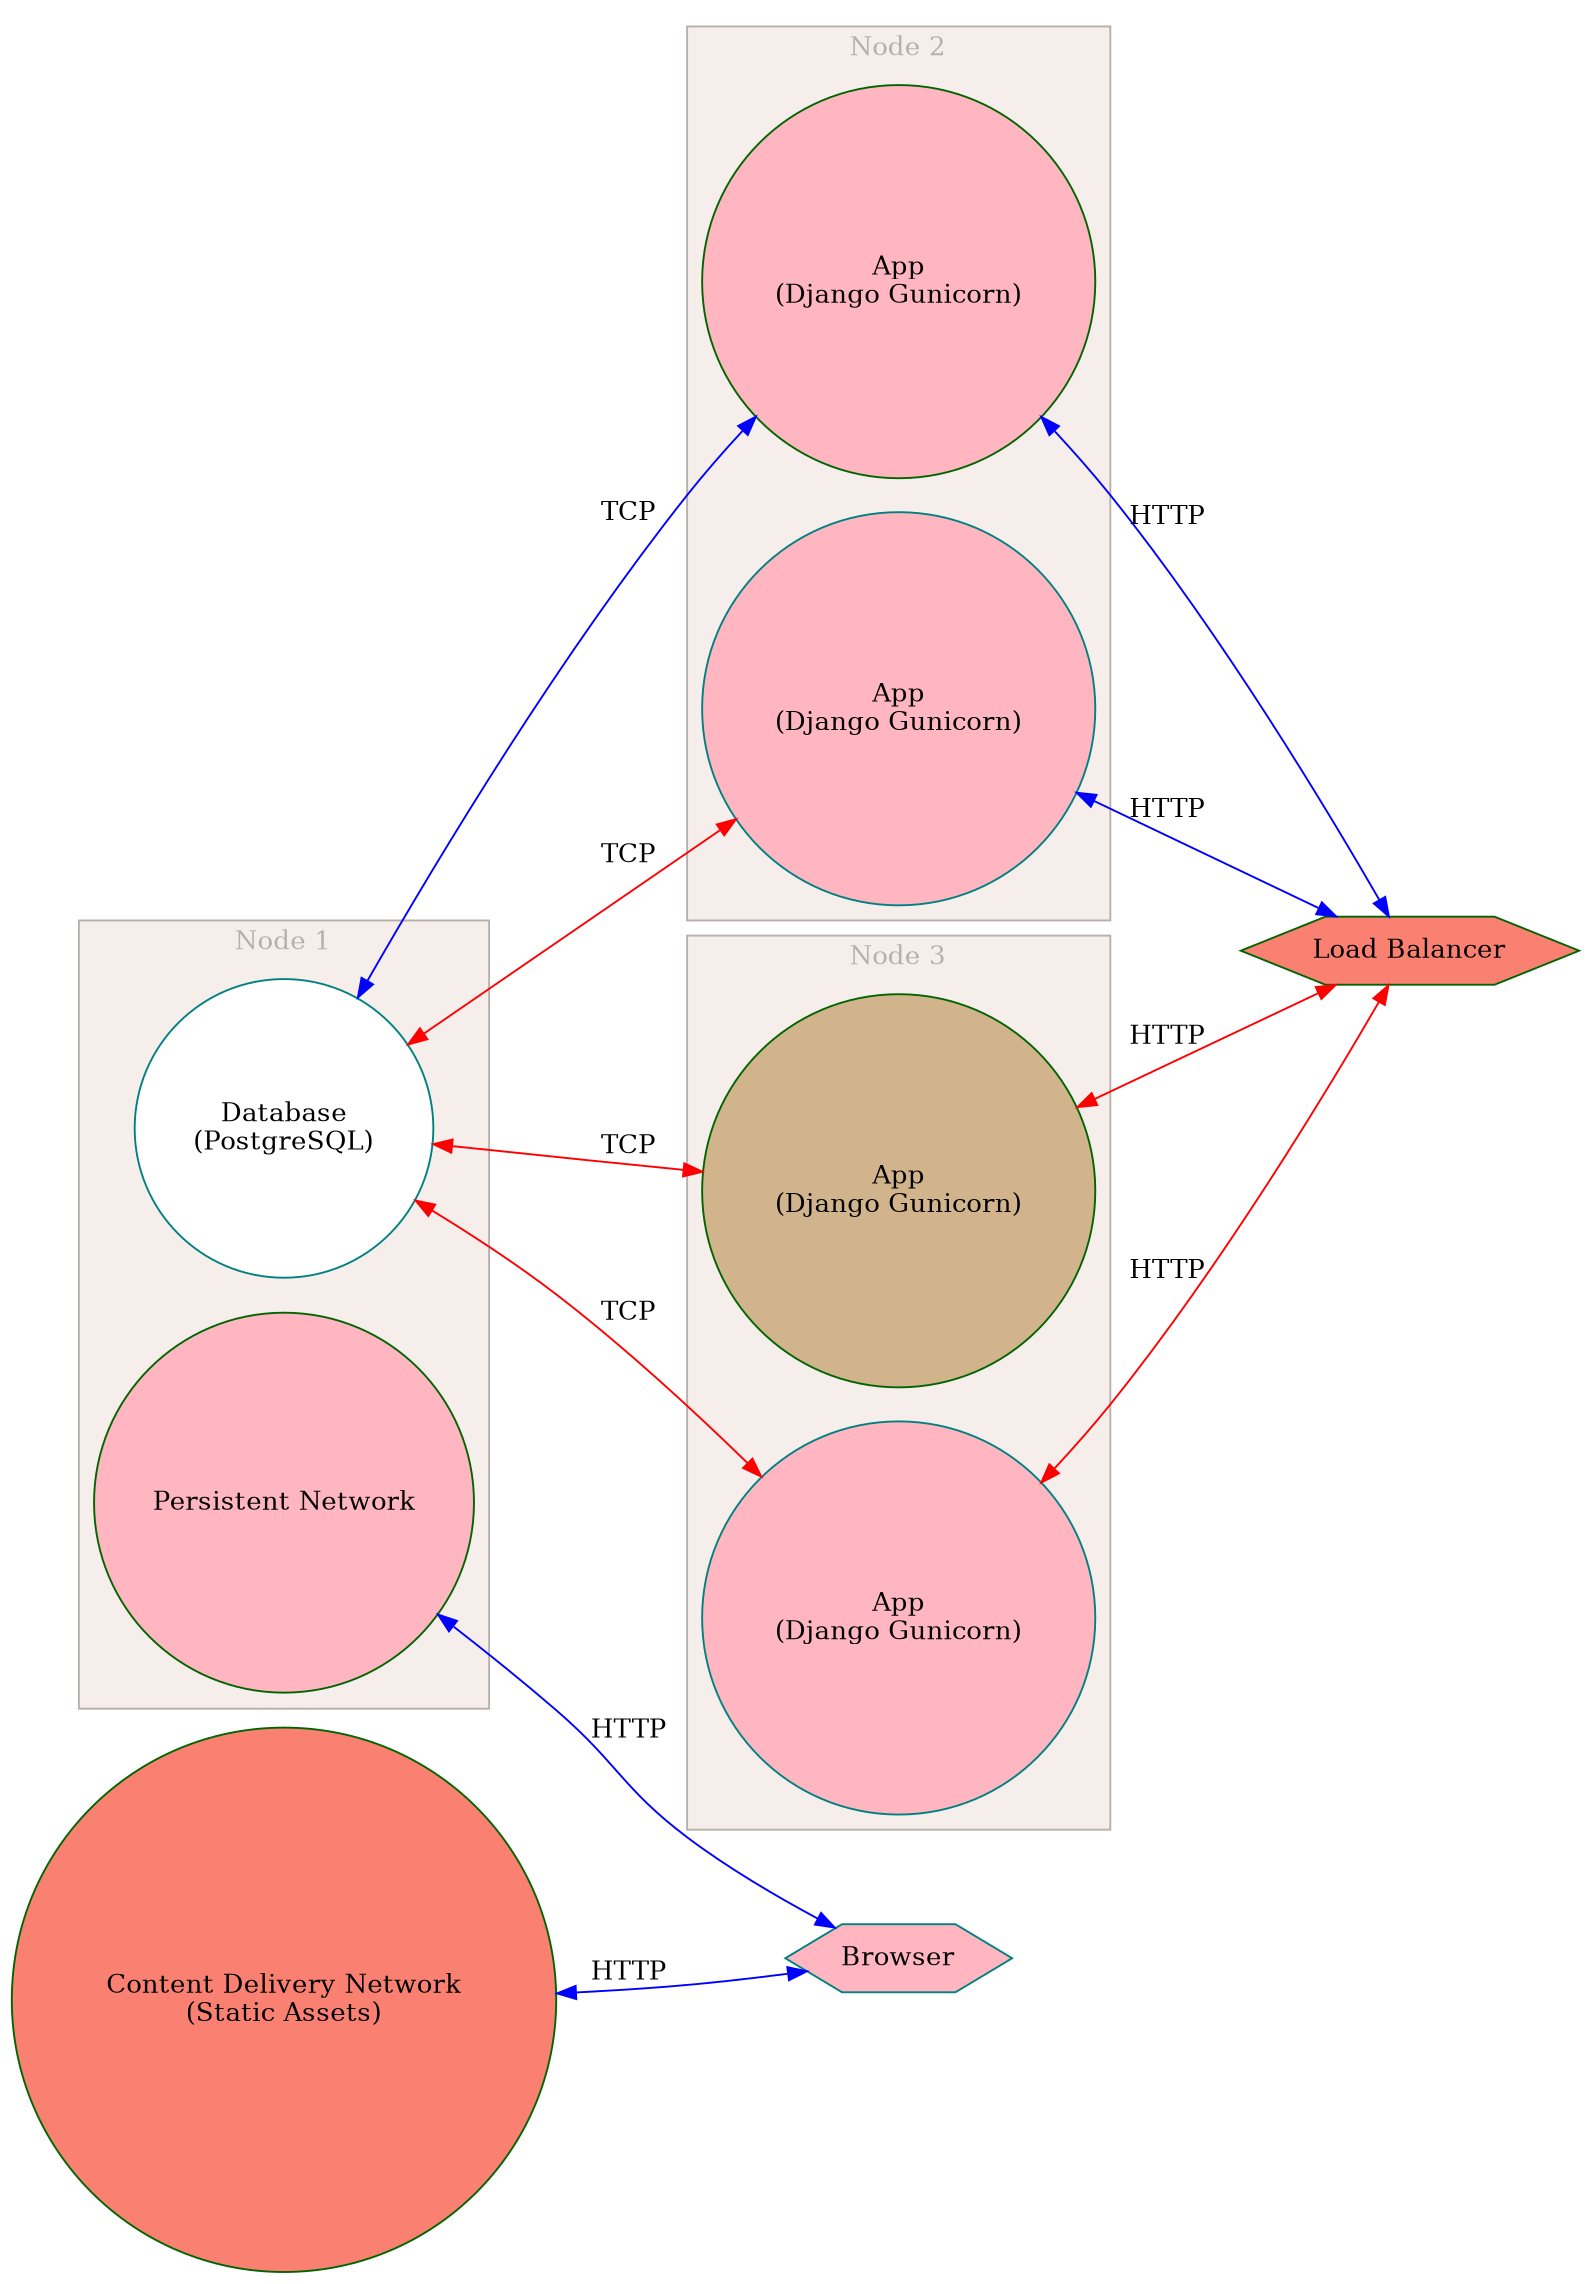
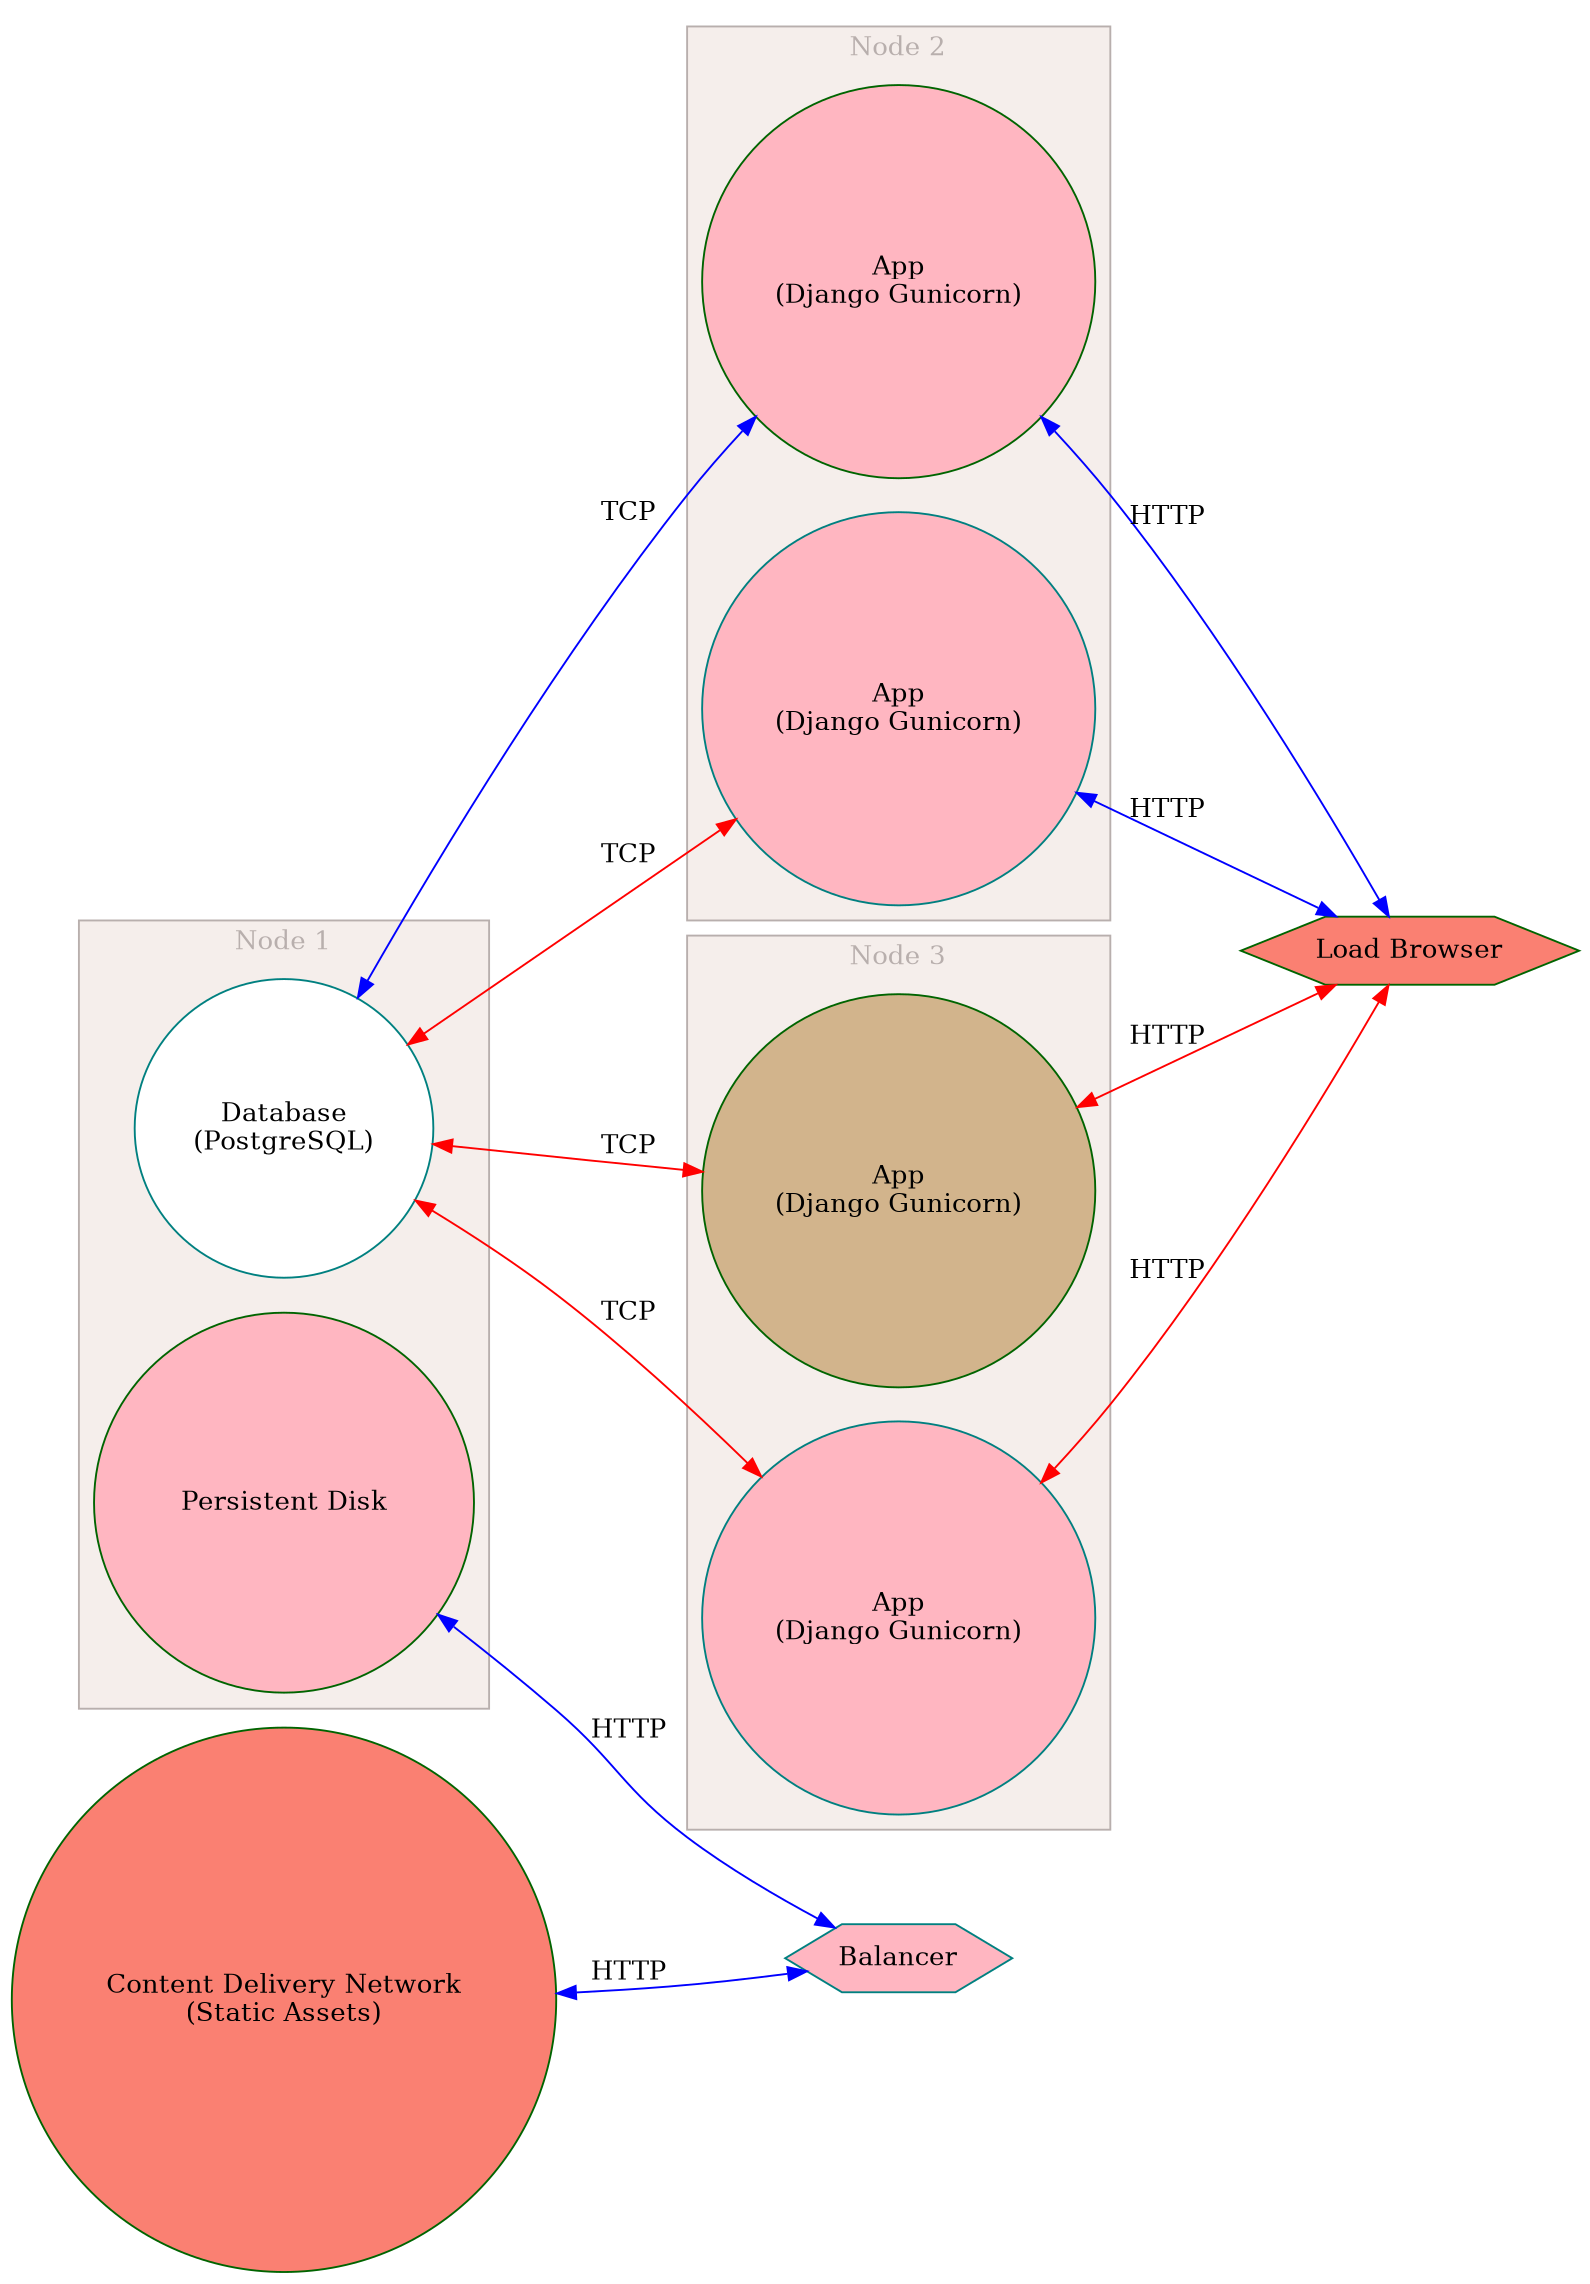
  digraph {
    rankdir=LR
    node [color=darkgreen fillcolor=lightpink shape=circle style=filled]
    edge [color=blue dir=both]
    n1 [color=teal fillcolor=white label="Database\n(PostgreSQL)"]
-   n2 [label="Persistent Network"]
-   n3 [color=teal label=Browser shape=hexagon]
+   n2 [label="Persistent Disk"]
+   n3 [color=teal label=Balancer shape=hexagon]
    n4 [label="App\n(Django Gunicorn)"]
    n5 [color=teal label="App\n(Django Gunicorn)"]
    n6 [fillcolor=tan label="App\n(Django Gunicorn)"]
    n7 [color=teal label="App\n(Django Gunicorn)"]
-   n8 [fillcolor=salmon label="Load Balancer" shape=hexagon]
+   n8 [fillcolor=salmon label="Load Browser" shape=hexagon]
    n9 [fillcolor=salmon label="Content Delivery Network\n(Static Assets)"]
    subgraph cluster_1 {
      bgcolor="#f5eeeb"
      color="#b8afad"
      fontcolor="#b8afad"
      label="Node 1"
      n1
      n2
    }
    subgraph cluster_2 {
      style=invis
      n3
    }
    subgraph cluster_3 {
      bgcolor="#f5eeeb"
      color="#b8afad"
      fontcolor="#b8afad"
      label="Node 2"
      n4
      n5
    }
    subgraph cluster_4 {
      bgcolor="#f5eeeb"
      color="#b8afad"
      fontcolor="#b8afad"
      label="Node 3"
      n6
      n7
    }
    n1 -> n4 [label=TCP]
    n1 -> n5 [color=red label=TCP]
    n1 -> n6 [color=red label=TCP]
    n1 -> n7 [color=red label=TCP]
    n2 -> n3 [label=HTTP]
    n4 -> n8 [label=HTTP]
    n5 -> n8 [label=HTTP]
    n6 -> n8 [color=red label=HTTP]
    n7 -> n8 [color=red label=HTTP]
    n9 -> n3 [label=HTTP]
  }
